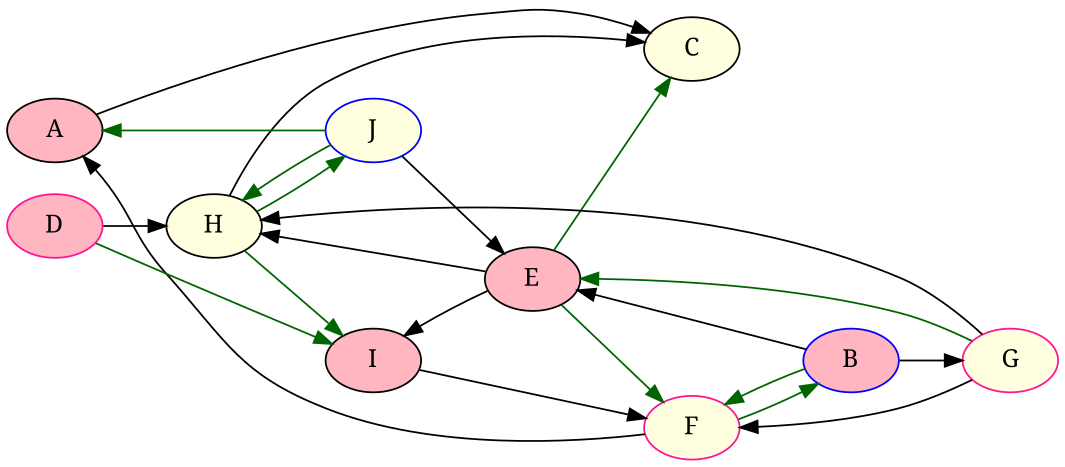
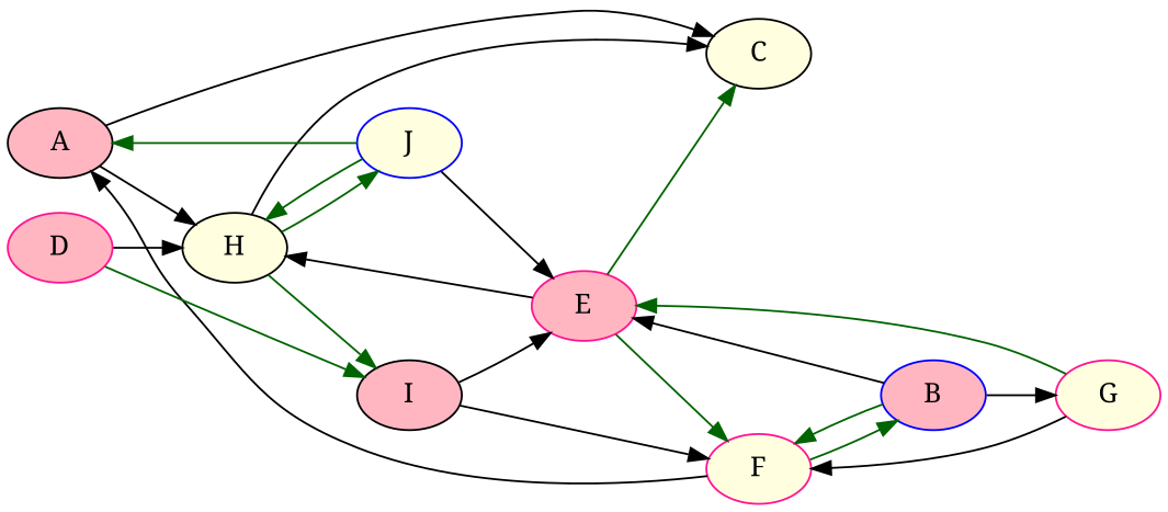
  strict digraph {
    fontname="Noto Serif"
    rankdir=LR
    node [color=black fillcolor=lightyellow fontname="Noto Serif" style=filled]
    edge [color=black fontname="Noto Serif" weight=4]
    C
    A [fillcolor=lightpink]
    B [color=blue fillcolor=lightpink]
-   E [fillcolor=lightpink]
+   E [color=deeppink fillcolor=lightpink]
    F [color=deeppink]
    G [color=deeppink]
    H
    I [fillcolor=lightpink]
    J [color=blue]
    D [color=deeppink fillcolor=lightpink]
    A -> C [weight=10]
    B -> E
    B -> F [color=darkgreen weight=9]
    B -> G [weight=6]
    E -> C [color=darkgreen weight=9]
    E -> F [color=darkgreen]
    E -> H [weight=10]
-   E -> I
+   I -> E
    F -> A [weight=8]
    F -> B [color=darkgreen]
    G -> E [color=darkgreen weight=6]
    G -> F [weight=8]
-   G -> H [weight=2]
+   A -> H [weight=2]
    H -> C [weight=5]
    H -> I [color=darkgreen]
    H -> J [color=darkgreen weight=3]
    I -> F [weight=2]
    J -> A [color=darkgreen weight=8]
    J -> E [weight=9]
    J -> H [color=darkgreen weight=6]
    D -> H [weight=8]
    D -> I [color=darkgreen weight=1]
  }
